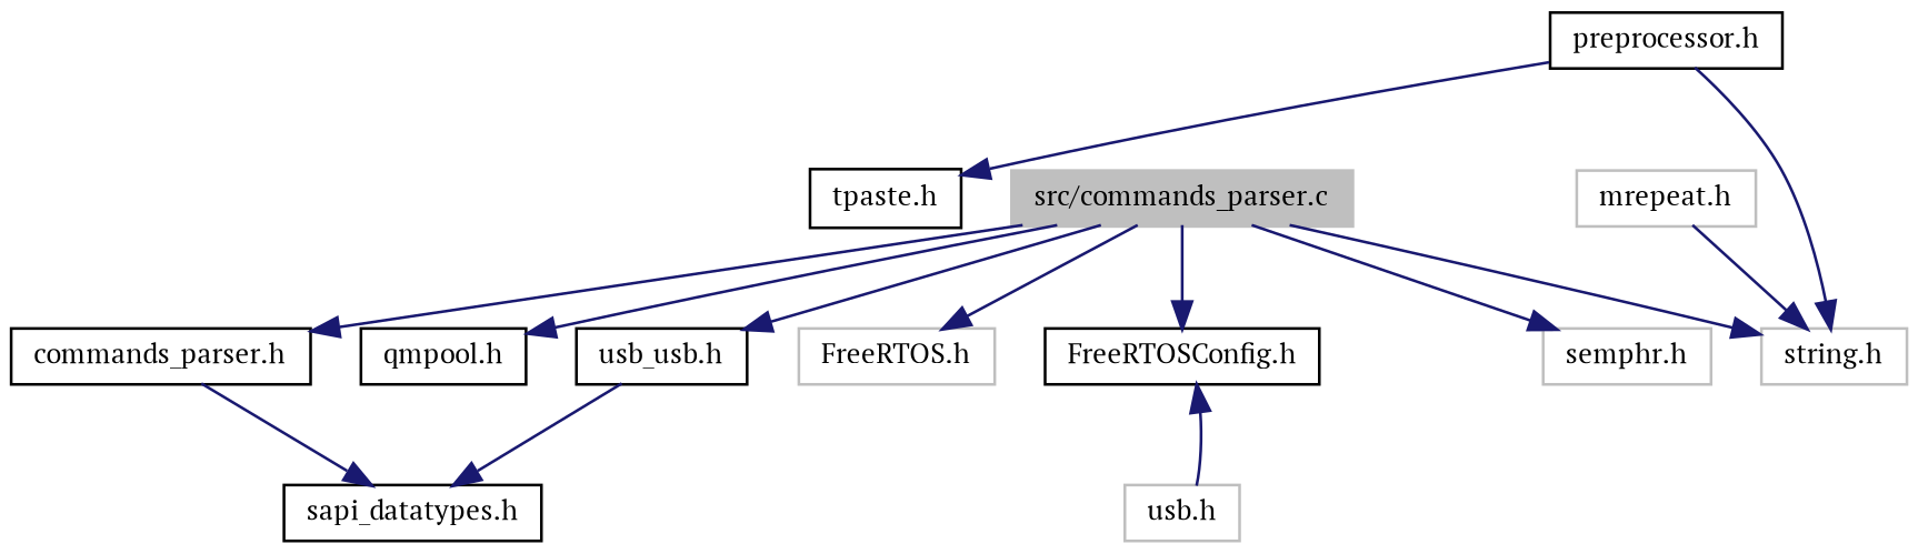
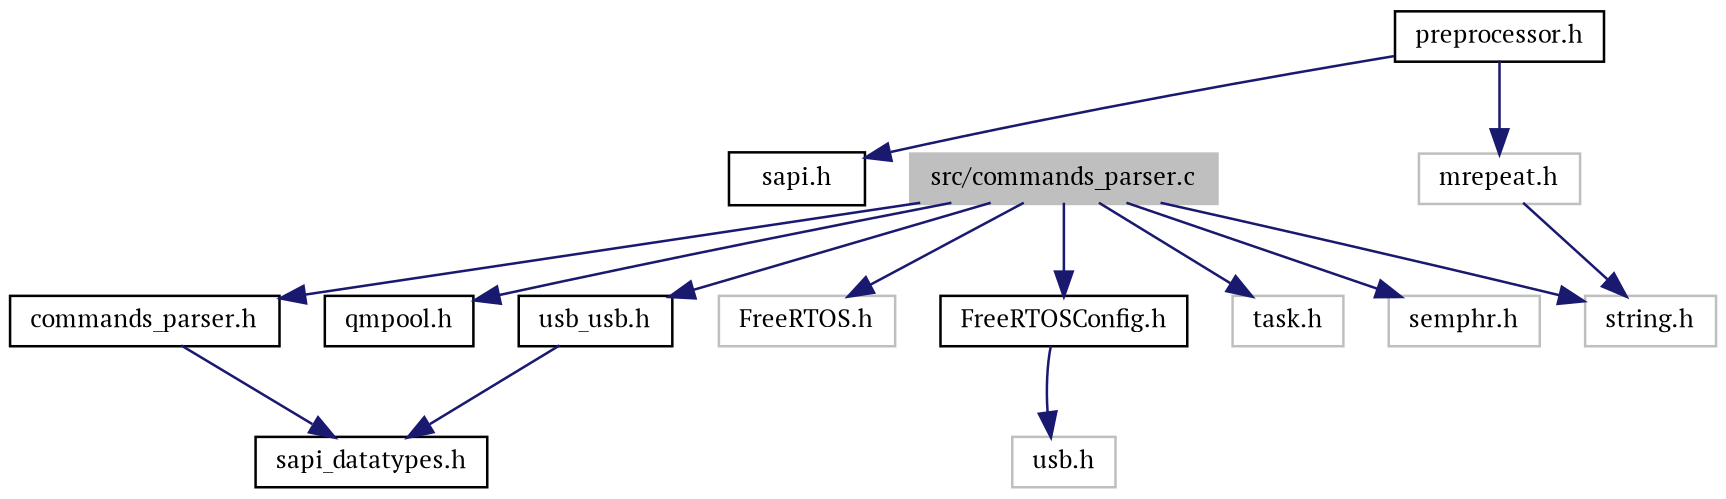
  digraph {
    fontname="PT Serif"
    node [color=grey75 fillcolor=white fontname="PT Serif" fontsize=10 shape=record style=filled]
    edge [color=midnightblue fontname="PT Serif" fontsize=10 labelfontname=Helvetica labelfontsize=10 style=solid]
    n1 [fillcolor=grey75 fontcolor=black height=0.2 label="src/commands_parser.c" width=0.4]
    n2 [height=0.2 label="string.h" width=0.4]
    n3 [color=black height=0.2 label="commands_parser.h" width=0.4]
    n4 [color=black height=0.2 label="qmpool.h" width=0.4]
    n5 [color=black height=0.2 label="usb_usb.h" width=0.4]
    n6 [height=0.2 label="FreeRTOS.h" width=0.4]
    n7 [color=black height=0.2 label="FreeRTOSConfig.h" width=0.4]
+   n8 [height=0.2 label="task.h" width=0.4]
    n9 [height=0.2 label="semphr.h" width=0.4]
    n10 [color=black height=0.2 label="sapi_datatypes.h" width=0.4]
    n11 [color=black height=0.2 label="preprocessor.h" width=0.4]
-   n12 [color=black height=0.2 label="tpaste.h" width=0.4]
+   n12 [color=black height=0.2 label="sapi.h" width=0.4]
    n13 [height=0.2 label="mrepeat.h" width=0.4]
    n14 [height=0.2 label="usb.h" width=0.4]
    n1 -> n2
    n1 -> n3
    n1 -> n4
    n1 -> n5
    n1 -> n6
    n1 -> n7
+   n1 -> n8
    n1 -> n9
    n3 -> n10
    n5 -> n10
-   n14 -> n7
+   n7 -> n14
    n11 -> n12
-   n11 -> n2
+   n11 -> n13
    n13 -> n2
  }
